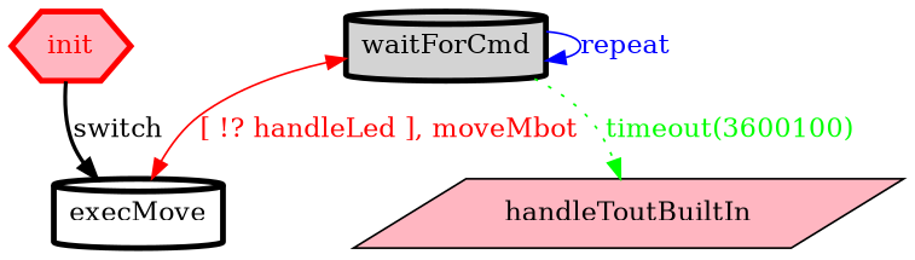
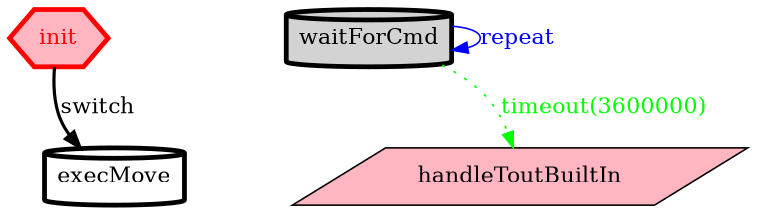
  digraph {
    rankdir=TB
    node [color=black fillcolor=lightpink fontcolor=black penwidth=3 shape=cylinder style=filled]
    edge [style=solid]
    init [color=red fontcolor=red shape=hexagon]
    execMove [fillcolor=white]
    waitForCmd [fillcolor=lightgrey]
    handleToutBuiltIn [shape=parallelogram color="" fontcolor="" penwidth=""]
    init -> execMove [color=black fontcolor=black label=switch style=bold]
-   waitForCmd -> execMove [color=red dir=both fontcolor=red label="[ !? handleLed ], moveMbot"]
    waitForCmd -> waitForCmd [color=blue fontcolor=blue label="repeat "]
-   waitForCmd -> handleToutBuiltIn [color=green fontcolor=green label="timeout(3600100)" style=dotted]
+   waitForCmd -> handleToutBuiltIn [color=green fontcolor=green label="timeout(3600000)" style=dotted]
  }
